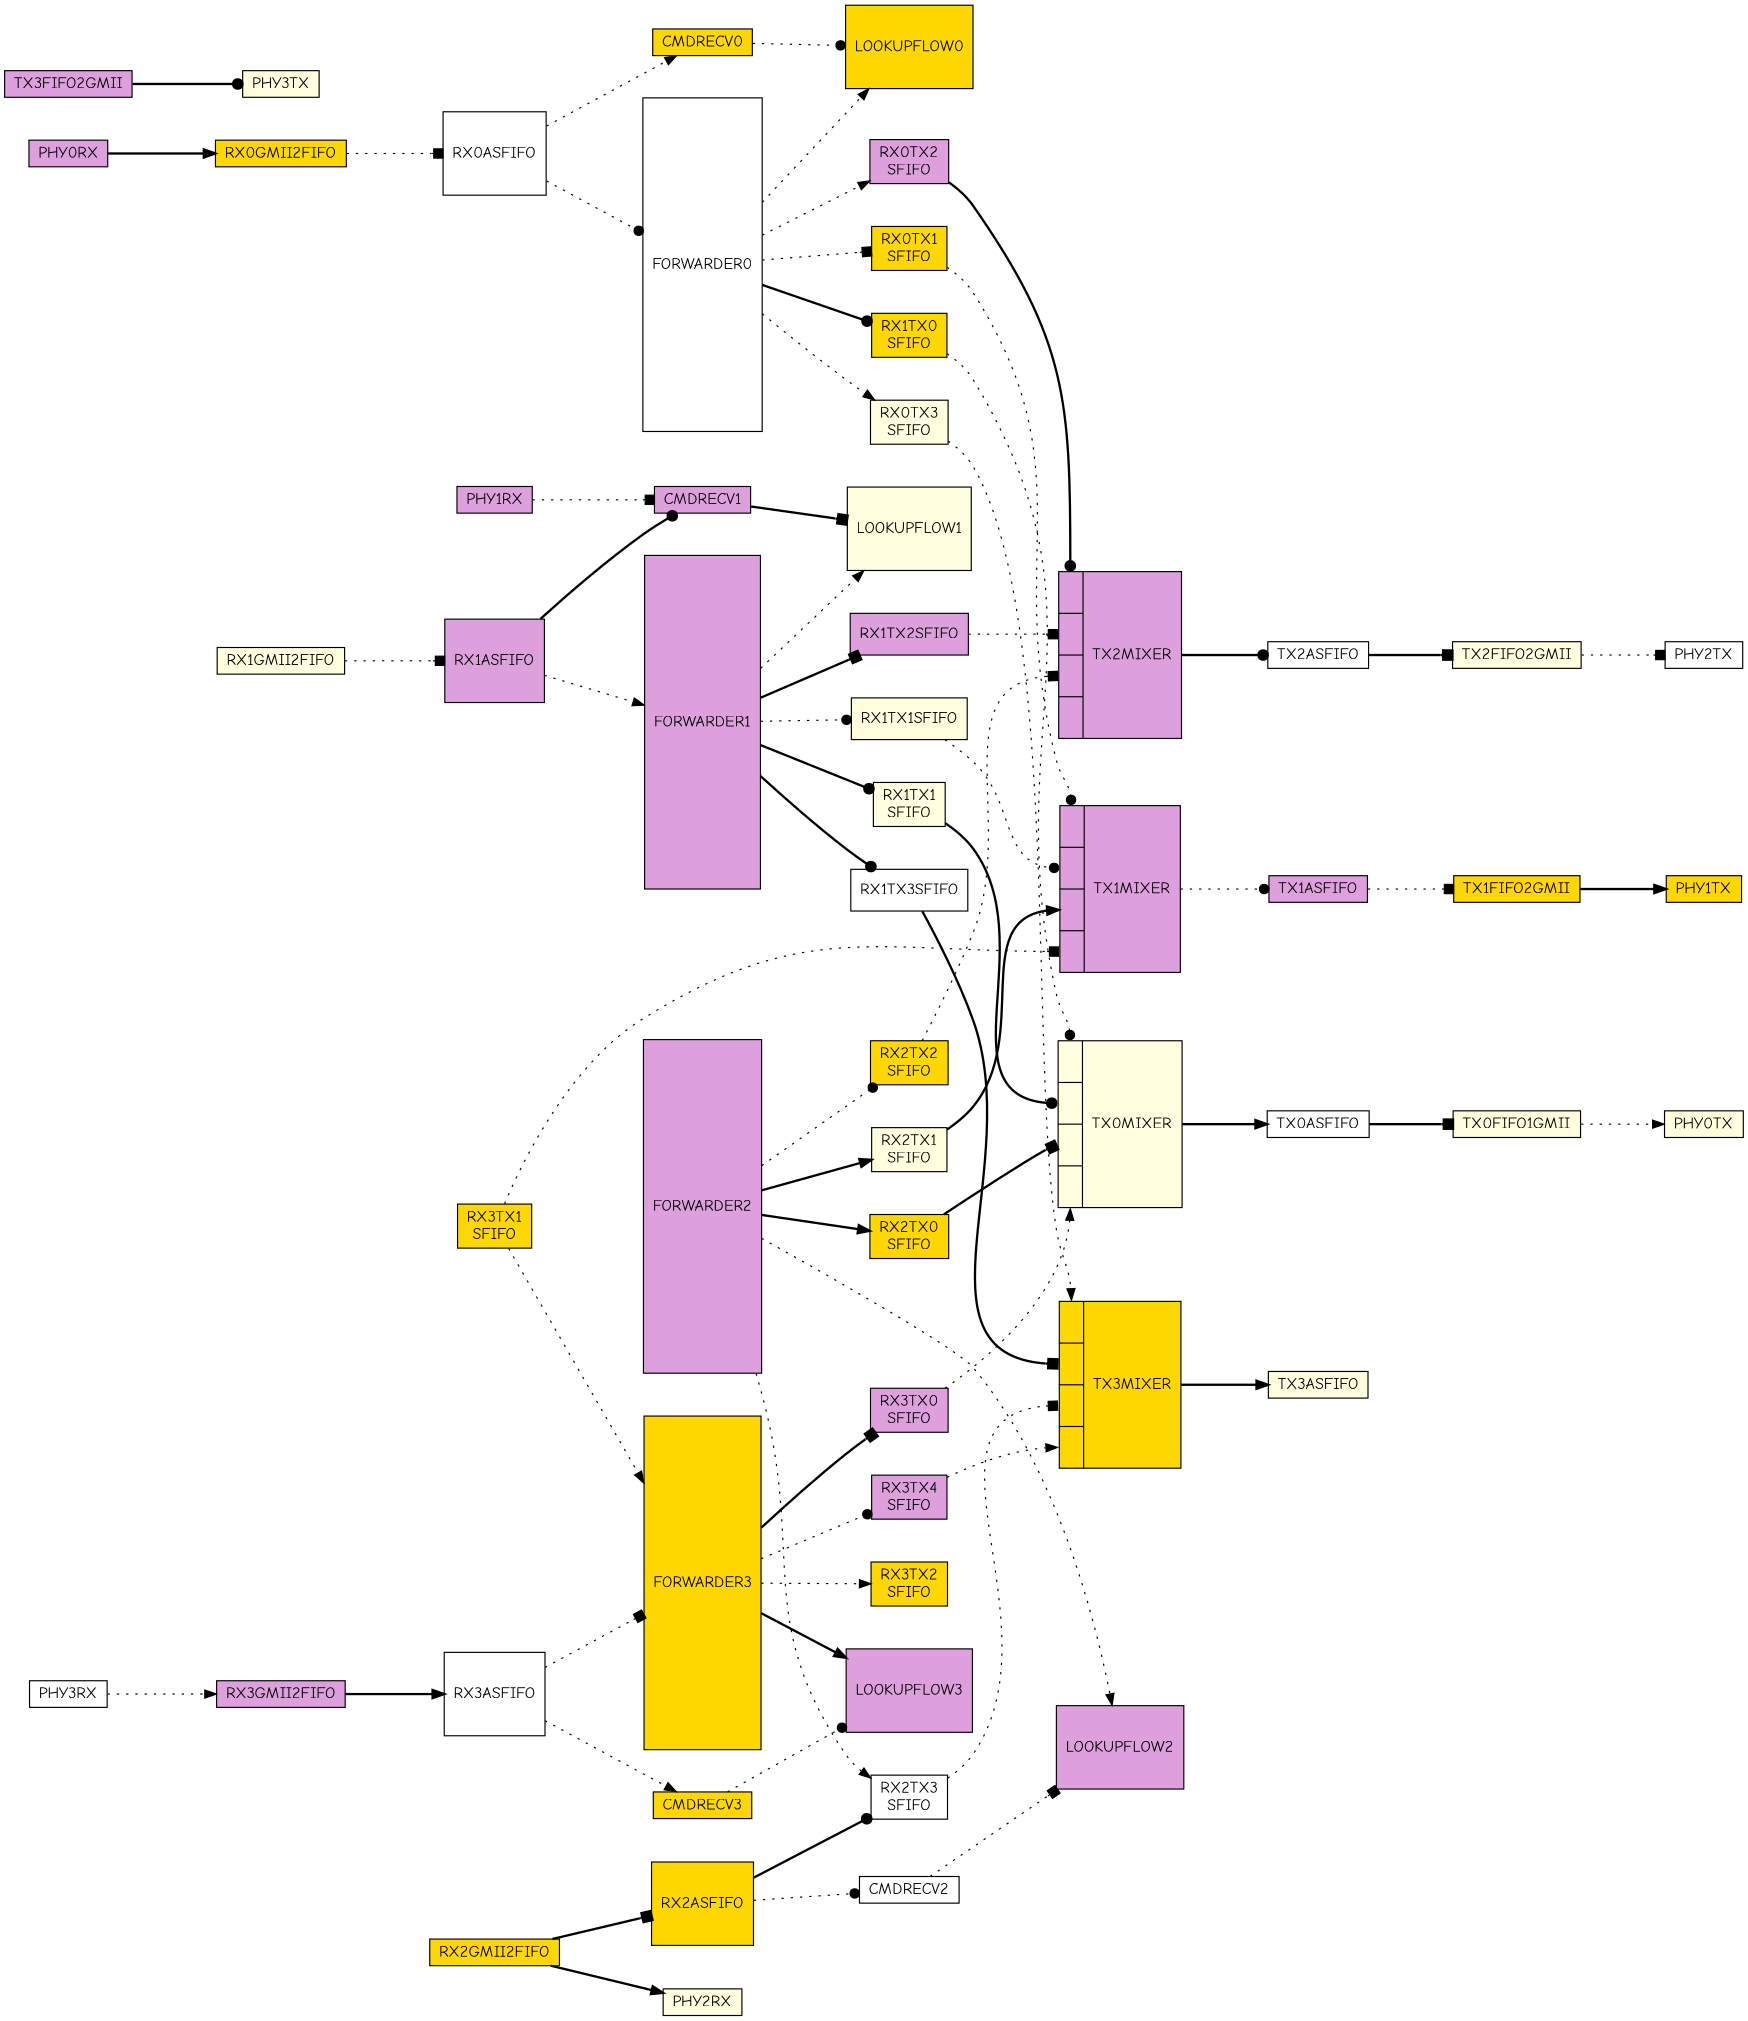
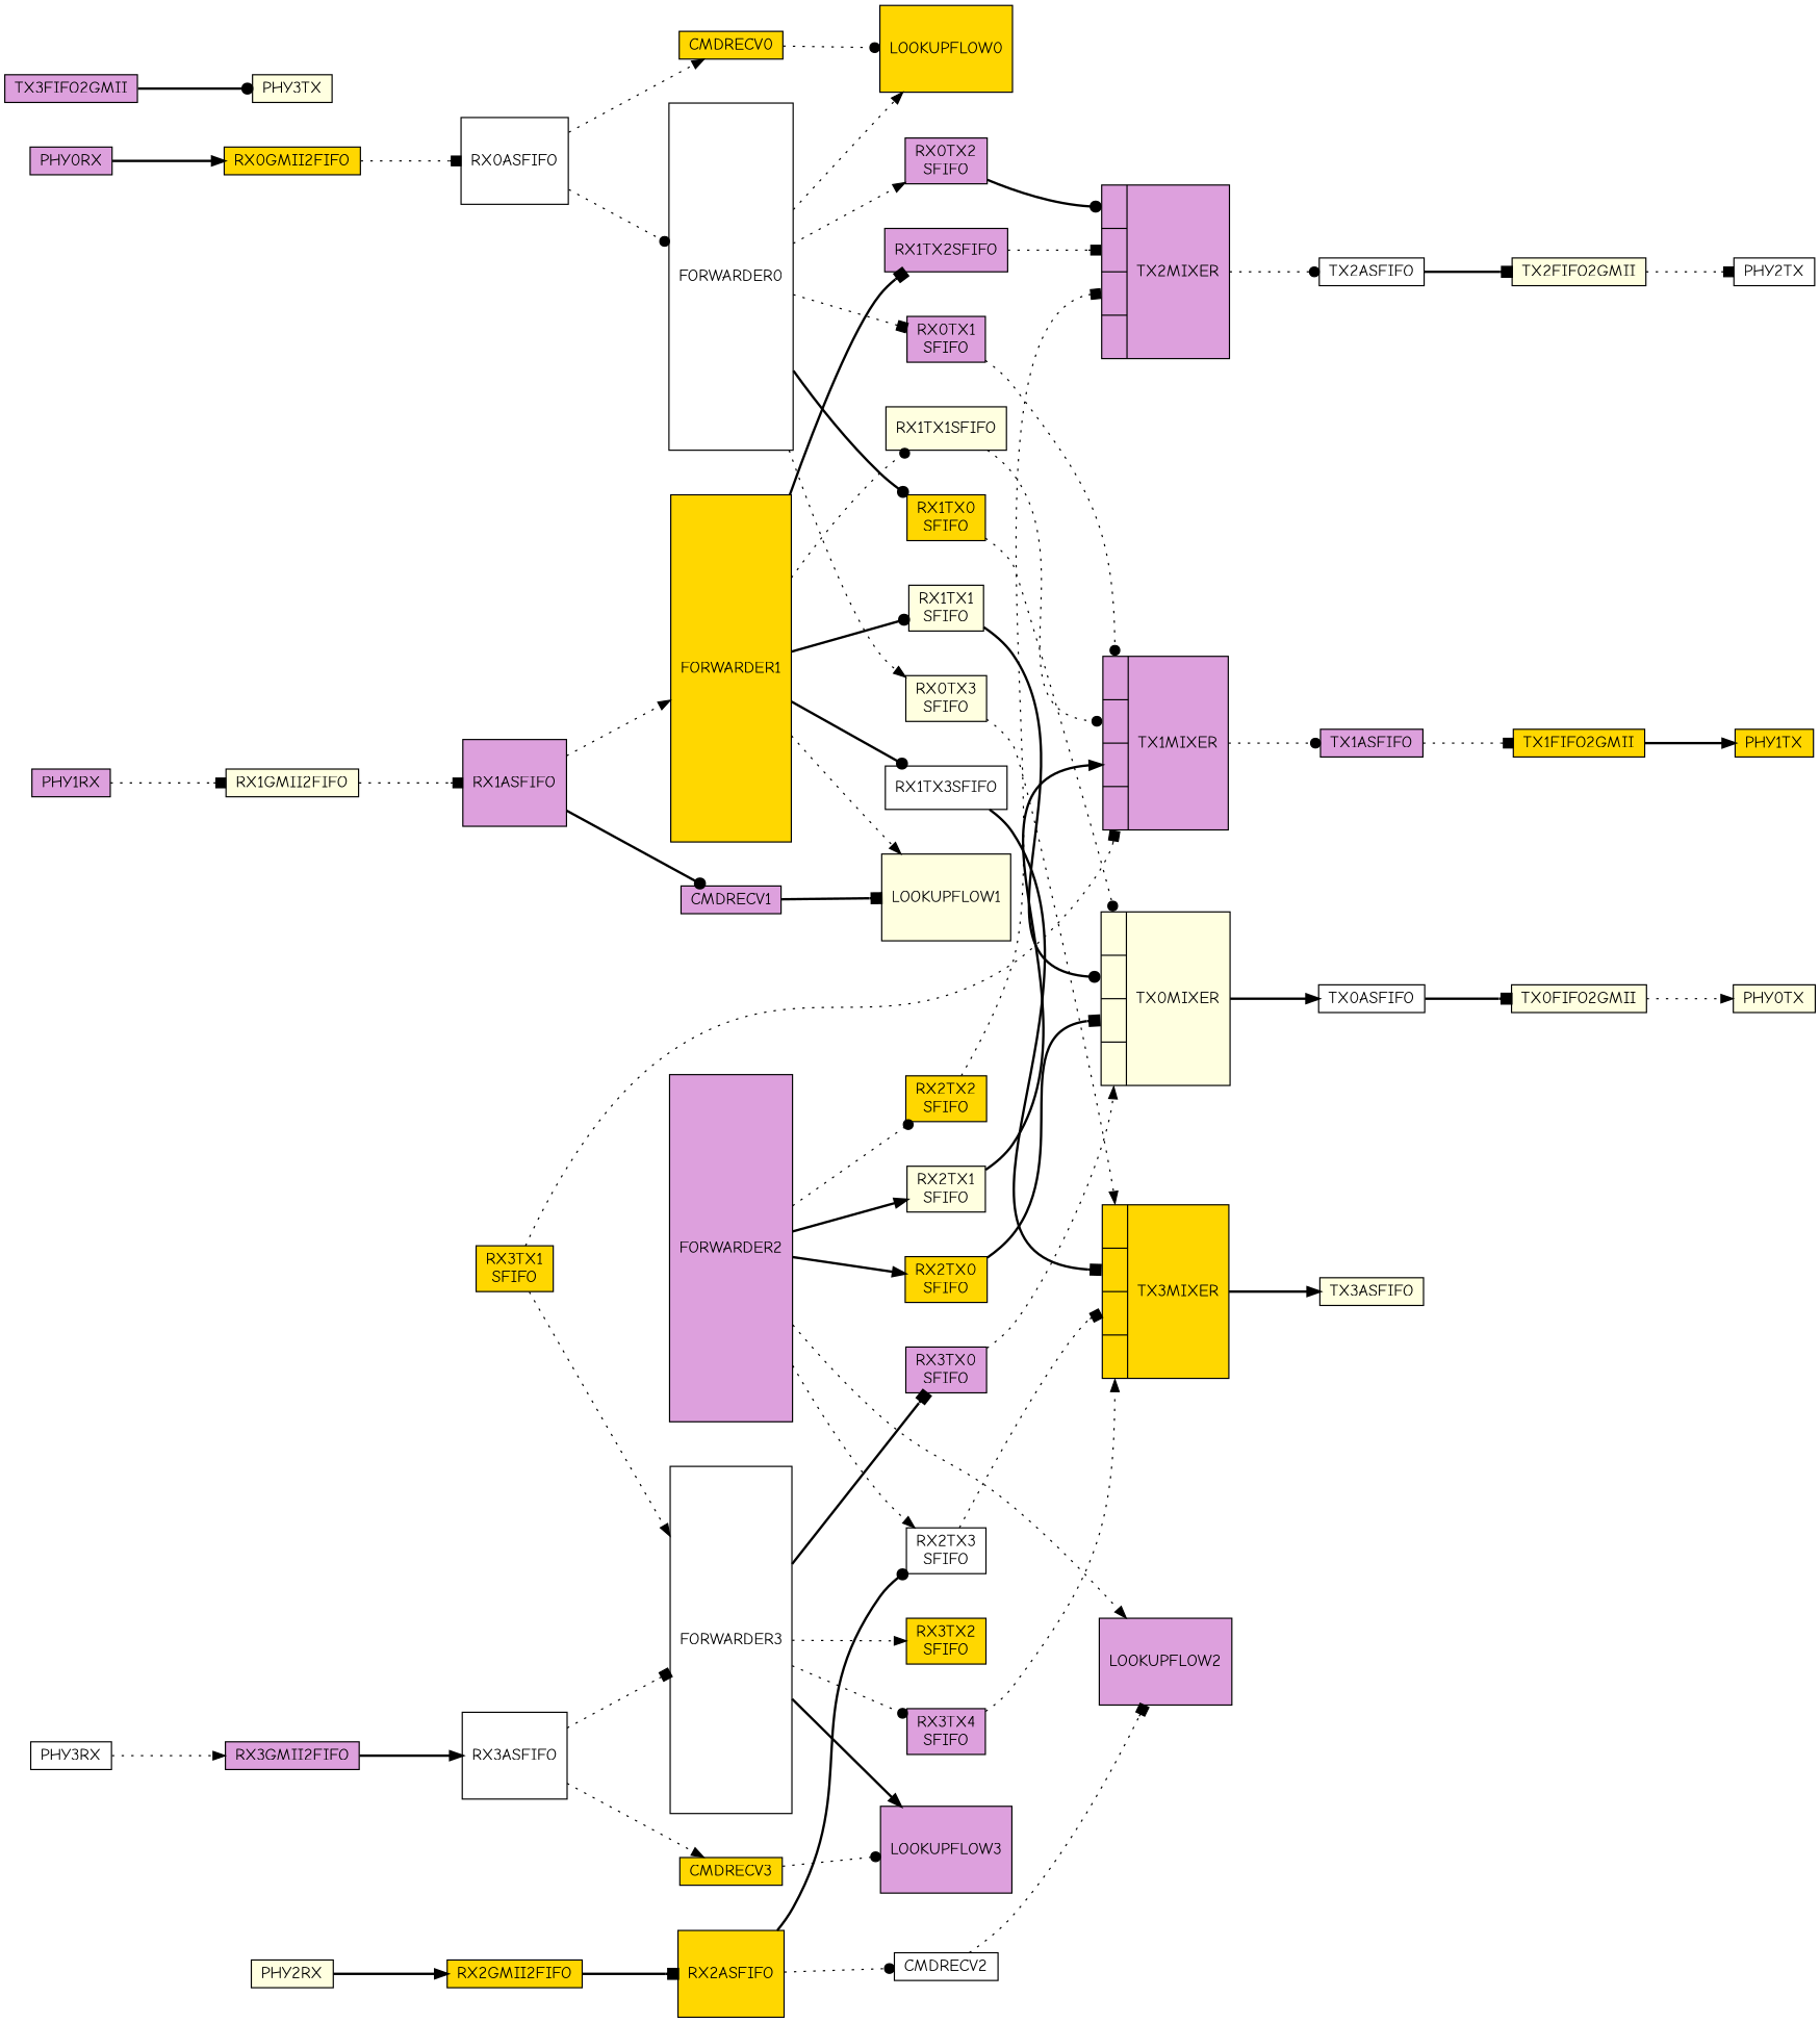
  digraph {
    concentrate=true
    fontname="Comic Neue"
    nodesep=0.5
    rankdir=LR
    ranksep=1.0
    node [fillcolor=plum fontname="Comic Neue" shape=record style=filled]
    edge [arrowhead=normal fontname="Comic Neue" style=dotted]
    n1 [height=0 label=PHY0RX]
    n2 [fillcolor=gold height=0 label=RX0GMII2FIFO]
    n3 [fillcolor=white height=1 label=RX0ASFIFO]
    n4 [height=0 label=PHY1RX]
    n5 [fillcolor=lightyellow height=0 label=RX1GMII2FIFO]
    n6 [height=1 label=RX1ASFIFO]
    n7 [fillcolor=lightyellow height=0 label=PHY2RX]
    n8 [fillcolor=gold height=0 label=RX2GMII2FIFO]
    n9 [fillcolor=gold height=1 label=RX2ASFIFO]
    n10 [fillcolor=white height=0 label=PHY3RX]
    n11 [height=0 label=RX3GMII2FIFO]
    n12 [fillcolor=white height=1 label=RX3ASFIFO]
    n13 [fillcolor=gold height=0 label=CMDRECV0]
    n14 [fillcolor=white height=4 label=FORWARDER0]
    n15 [fillcolor=gold height=1 label=LOOKUPFLOW0]
    n16 [fillcolor=gold height=0 label="RX1TX0\nSFIFO"]
-   n17 [fillcolor=gold height=0 label="RX0TX1\nSFIFO"]
+   n17 [height=0 label="RX0TX1\nSFIFO"]
    n18 [height=0 label="RX0TX2\nSFIFO"]
    n19 [fillcolor=lightyellow height=0 label="RX0TX3\nSFIFO"]
    n20 [fillcolor=lightyellow height=2 label="{ { <p0>|<p1>|<p2>|<p3> } | TX0MIXER }"]
    n21 [height=2 label="{ { <p0>|<p1>|<p2>|<p3> } | TX1MIXER }"]
    n22 [height=2 label="{ { <p0>|<p1>|<p2>|<p3> } | TX2MIXER }"]
    n23 [fillcolor=gold height=2 label="{ { <p0>|<p1>|<p2>|<p3> } | TX3MIXER }"]
    n24 [fillcolor=white height=0 label=TX0ASFIFO]
    n25 [height=0 label=TX1ASFIFO]
    n26 [fillcolor=white height=0 label=TX2ASFIFO]
    n27 [fillcolor=lightyellow height=0 label=TX3ASFIFO]
-   n28 [fillcolor=lightyellow height=0 label=TX0FIFO1GMII]
+   n28 [fillcolor=lightyellow height=0 label=TX0FIFO2GMII]
    n29 [fillcolor=lightyellow height=0 label=PHY0TX]
    n30 [height=0 label=CMDRECV1]
-   n31 [height=4 label=FORWARDER1]
+   n31 [fillcolor=gold height=4 label=FORWARDER1]
    n32 [fillcolor=lightyellow height=1 label=LOOKUPFLOW1]
    n33 [fillcolor=lightyellow height=0 label="RX1TX1\nSFIFO"]
    RX1TX1SFIFO [fillcolor=lightyellow]
    RX1TX2SFIFO
    RX1TX3SFIFO [fillcolor=white]
    n37 [fillcolor=gold height=0 label="RX2TX0\nSFIFO"]
    n38 [height=0 label="RX3TX0\nSFIFO"]
    n39 [fillcolor=gold height=0 label=TX1FIFO2GMII]
    n40 [fillcolor=gold height=0 label=PHY1TX]
    n41 [fillcolor=white height=0 label=CMDRECV2]
    n42 [fillcolor=white height=0 label="RX2TX3\nSFIFO"]
    n43 [height=1 label=LOOKUPFLOW2]
    n44 [height=4 label=FORWARDER2]
    n45 [fillcolor=lightyellow height=0 label="RX2TX1\nSFIFO"]
    n46 [fillcolor=gold height=0 label="RX2TX2\nSFIFO"]
    n47 [fillcolor=lightyellow height=0 label=TX2FIFO2GMII]
    n48 [fillcolor=white height=0 label=PHY2TX]
    n49 [fillcolor=gold height=0 label=CMDRECV3]
-   n50 [fillcolor=gold height=4 label=FORWARDER3]
+   n50 [fillcolor=white height=4 label=FORWARDER3]
    n51 [height=1 label=LOOKUPFLOW3]
    n52 [fillcolor=gold height=0 label="RX3TX2\nSFIFO"]
    n53 [height=0 label="RX3TX4\nSFIFO"]
    n54 [fillcolor=gold height=0 label="RX3TX1\nSFIFO"]
    n55 [height=0 label=TX3FIFO2GMII]
    n56 [fillcolor=lightyellow height=0 label=PHY3TX]
    n1 -> n2 [style=bold]
    n2 -> n3 [arrowhead=box]
    n3 -> n13
    n3 -> n14 [arrowhead=dot]
-   n4 -> n30 [arrowhead=box]
+   n4 -> n5 [arrowhead=box]
    n5 -> n6 [arrowhead=box]
    n6 -> n30 [arrowhead=dot style=bold]
    n6 -> n31
-   n8 -> n7 [style=bold]
+   n7 -> n8 [style=bold]
    n8 -> n9 [arrowhead=box style=bold]
    n9 -> n41 [arrowhead=dot]
    n9 -> n42 [arrowhead=dot style=bold]
    n10 -> n11
    n11 -> n12 [style=bold]
    n12 -> n49
    n12 -> n50 [arrowhead=box]
    n13 -> n15 [arrowhead=dot]
    n14 -> n15
    n14 -> n16 [arrowhead=dot style=bold]
    n14 -> n17 [arrowhead=box]
    n14 -> n18
    n14 -> n19
    n16 -> n20 [arrowhead=dot headport=p0]
    n17 -> n21 [arrowhead=dot headport=p0]
    n18 -> n22 [arrowhead=dot headport=p0 style=bold]
    n19 -> n23 [headport=p0]
    n20 -> n24 [style=bold]
    n21 -> n25 [arrowhead=dot]
-   n22 -> n26 [arrowhead=dot style=bold]
+   n22 -> n26 [arrowhead=dot]
    n23 -> n27 [style=bold]
    n24 -> n28 [arrowhead=box style=bold]
    n25 -> n39 [arrowhead=box]
    n26 -> n47 [arrowhead=box style=bold]
    n28 -> n29
    n30 -> n32 [arrowhead=box style=bold]
    n31 -> n32
    n31 -> n33 [arrowhead=dot style=bold]
    n31 -> RX1TX1SFIFO [arrowhead=dot]
    n31 -> RX1TX2SFIFO [arrowhead=box style=bold]
    n31 -> RX1TX3SFIFO [arrowhead=dot style=bold]
    n33 -> n20 [arrowhead=dot headport=p1 style=bold]
    RX1TX1SFIFO -> n21 [arrowhead=dot headport=p1]
    RX1TX2SFIFO -> n22 [arrowhead=box headport=p1]
    RX1TX3SFIFO -> n23 [arrowhead=box headport=p1 style=bold]
    n37 -> n20 [arrowhead=box headport=p2 style=bold]
    n38 -> n20 [headport=p3]
    n39 -> n40 [style=bold]
    n41 -> n43 [arrowhead=box]
    n42 -> n23 [arrowhead=box headport=p2]
    n44 -> n37 [style=bold]
    n44 -> n42
    n44 -> n43
    n44 -> n45 [style=bold]
    n44 -> n46 [arrowhead=dot]
    n45 -> n21 [headport=p2 style=bold]
    n46 -> n22 [arrowhead=box headport=p2]
    n47 -> n48 [arrowhead=box]
    n49 -> n51 [arrowhead=dot]
    n50 -> n38 [arrowhead=box style=bold]
    n50 -> n51 [style=bold]
    n50 -> n52
    n50 -> n53 [arrowhead=dot]
    n53 -> n23 [headport=p3]
    n54 -> n21 [arrowhead=box headport=p3]
    n54 -> n50
    n55 -> n56 [arrowhead=dot style=bold]
  }
